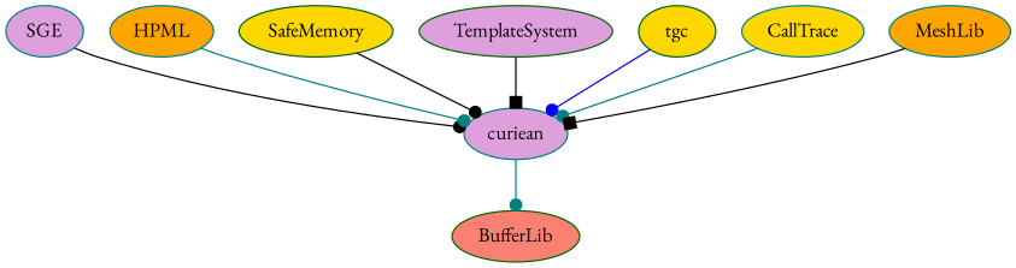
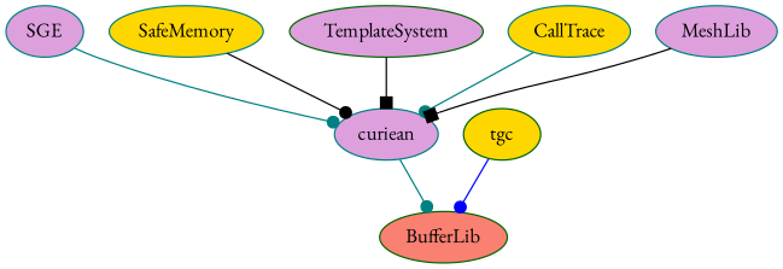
  digraph {
    fontname="EB Garamond"
    node [color=teal fillcolor=plum fontname="EB Garamond" style=filled]
    edge [arrowhead=dot color=black fontname="EB Garamond"]
    SGE
    curiean
    BufferLib [color=darkgreen fillcolor=salmon]
-   HPML [fillcolor=orange]
-   SafeMemory [color=darkgreen fillcolor=gold]
+   SafeMemory [fillcolor=gold]
    TemplateSystem [color=darkgreen]
    tgc [color=darkgreen fillcolor=gold]
    CallTrace [fillcolor=gold]
-   MeshLib [fillcolor=orange]
-   SGE -> curiean
+   MeshLib
+   SGE -> curiean [color=teal]
    curiean -> BufferLib [color=teal]
-   HPML -> curiean [color=teal]
    SafeMemory -> curiean
    TemplateSystem -> curiean [arrowhead=box]
-   tgc -> curiean [color=blue]
+   tgc -> BufferLib [color=blue]
    CallTrace -> curiean [color=teal]
    MeshLib -> curiean [arrowhead=box]
  }
